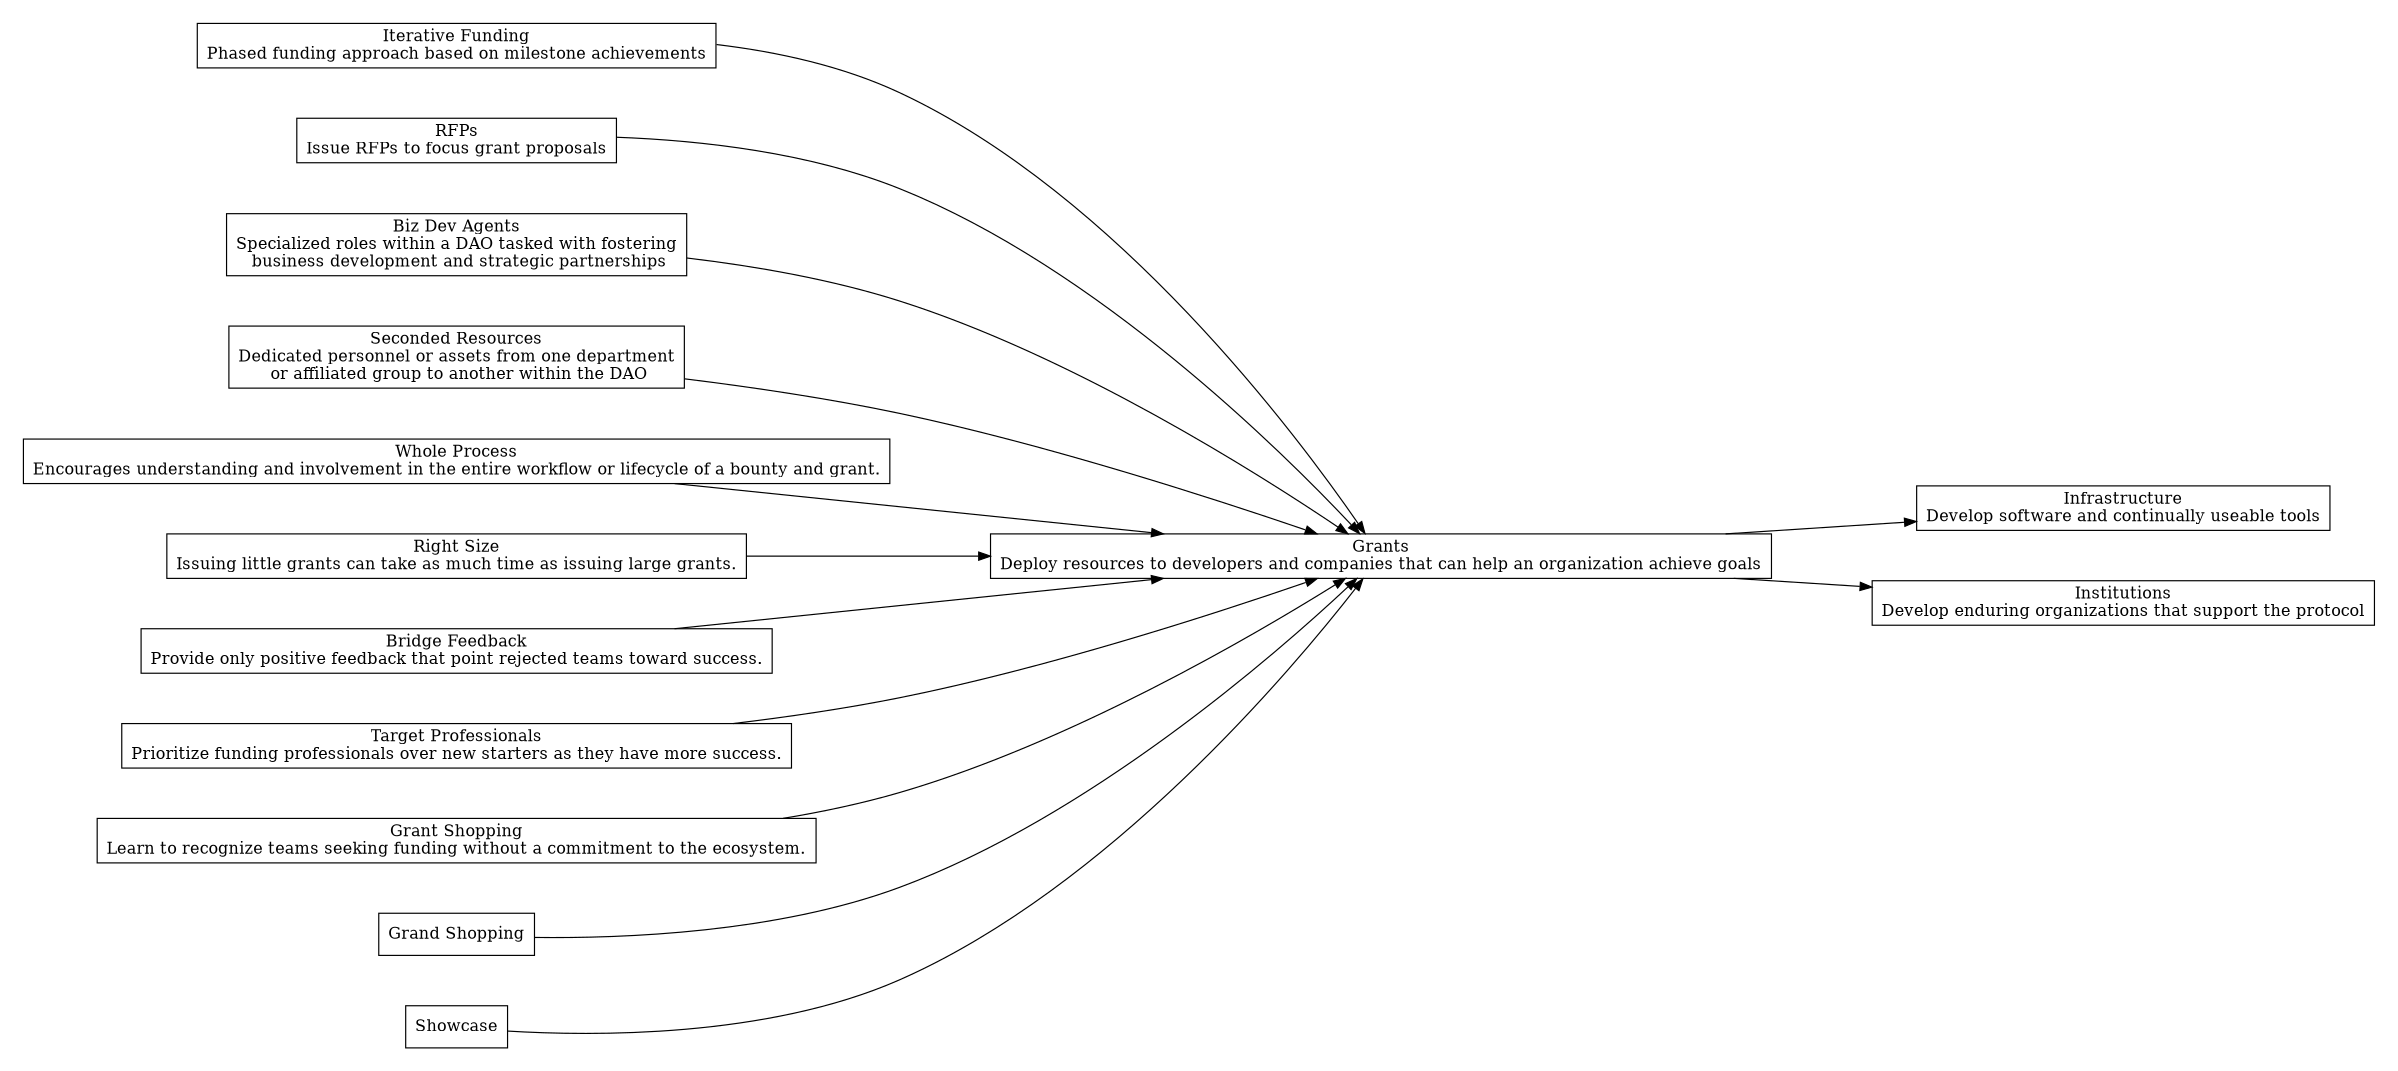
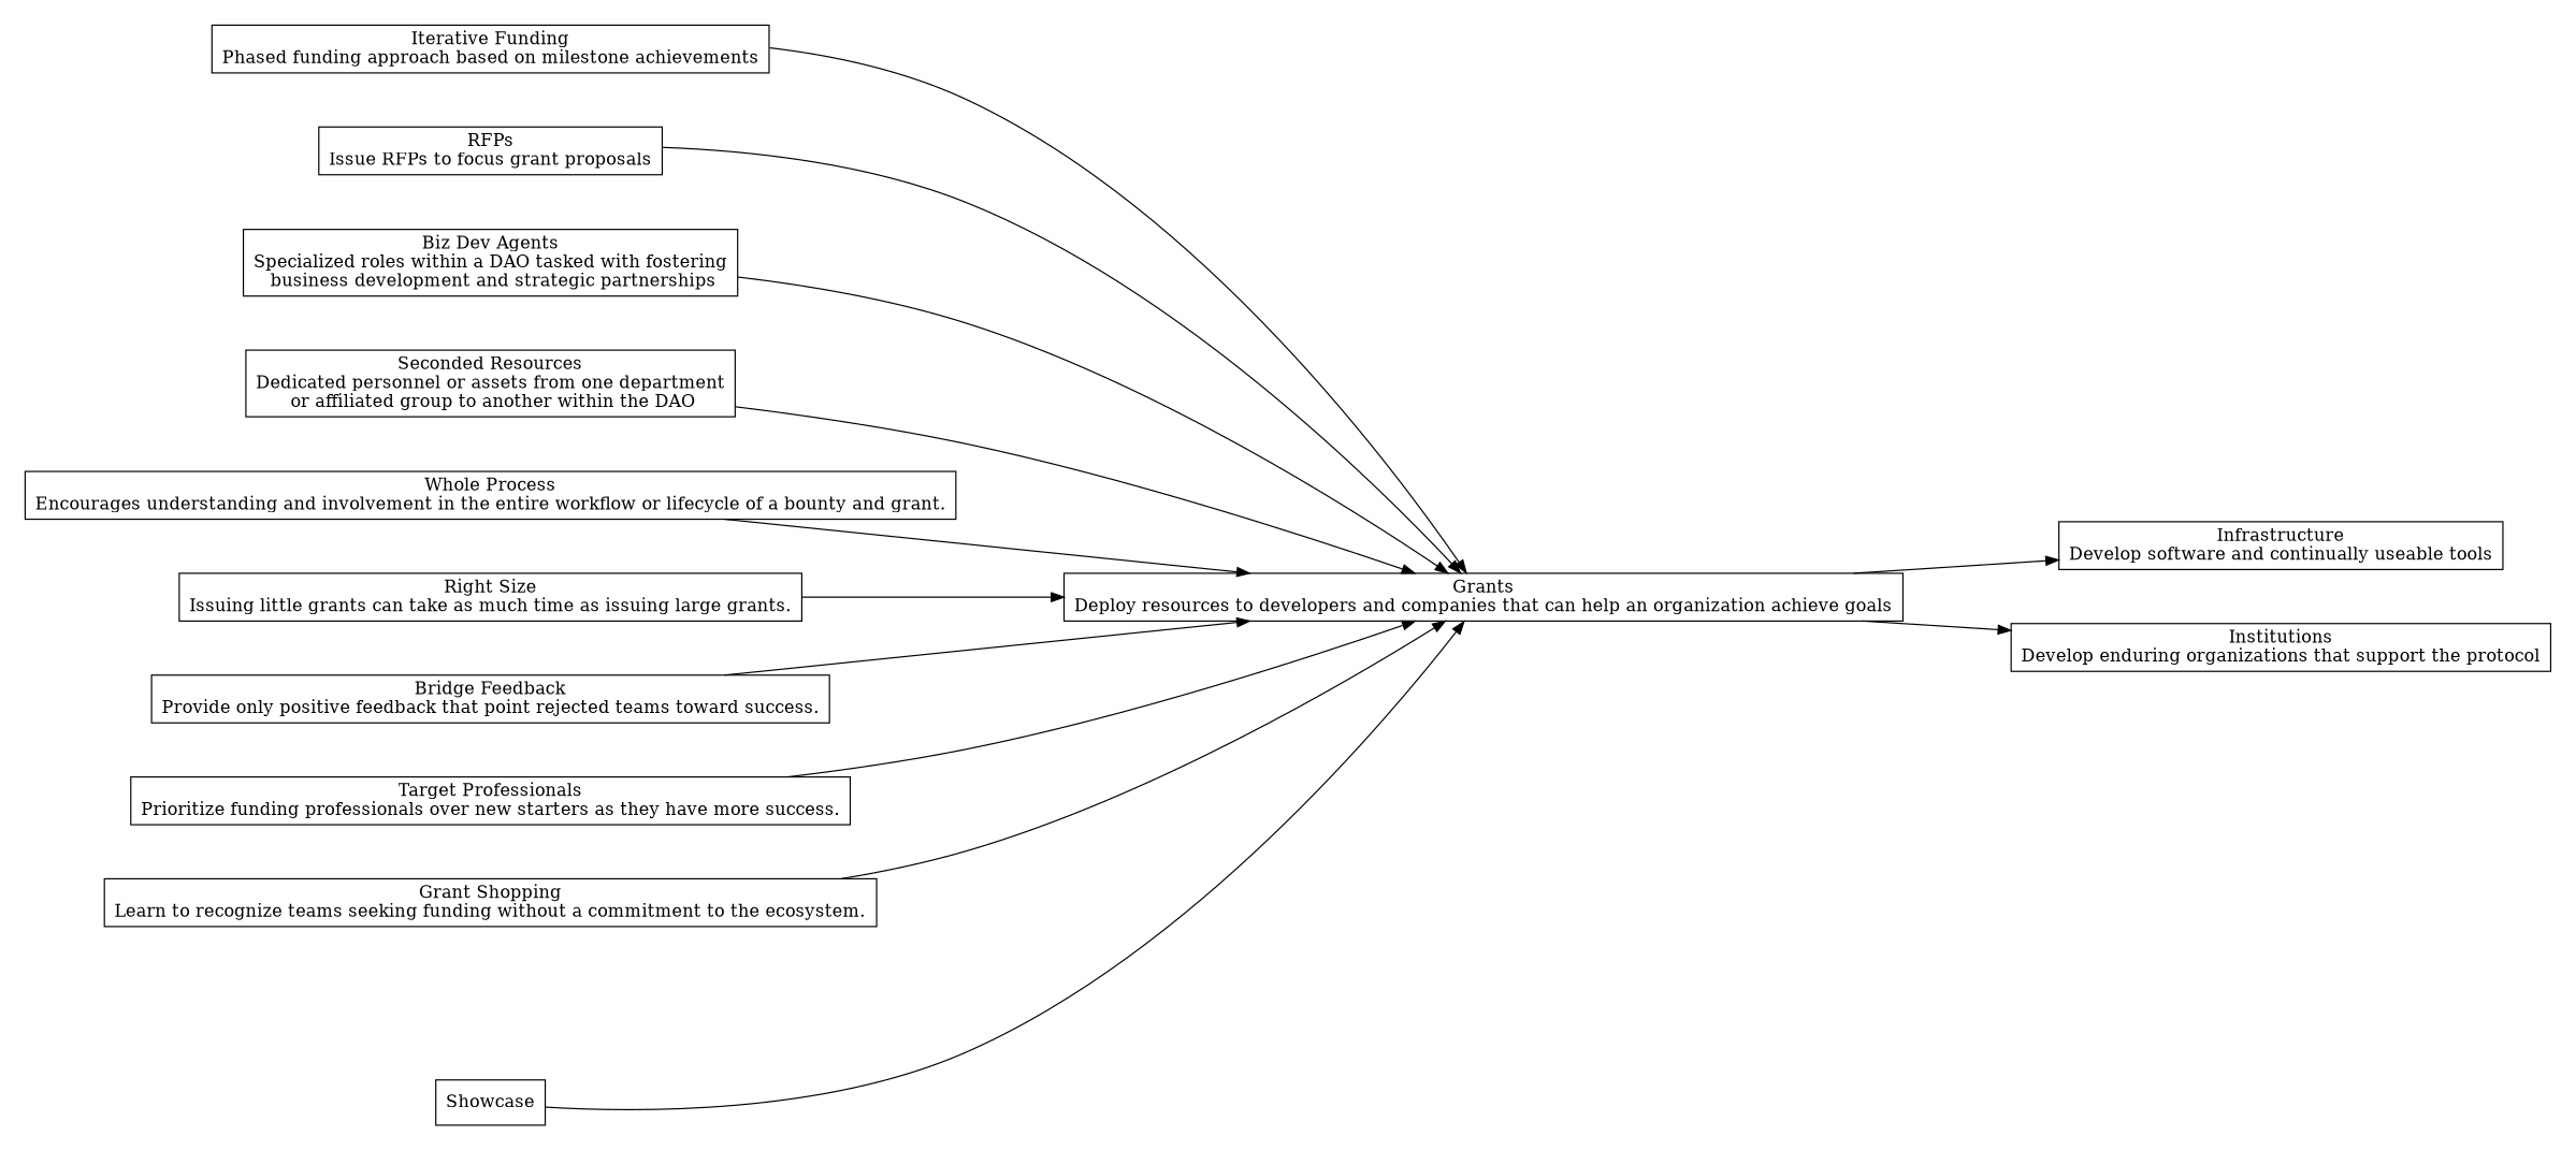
  digraph {
    nodesep=0.6
    rankdir=LR
    ranksep=1.2
    node [shape=box]
    n1 [label="Iterative Funding\nPhased funding approach based on milestone achievements"]
    n2 [label="RFPs\nIssue RFPs to focus grant proposals"]
    n3 [label="Biz Dev Agents\nSpecialized roles within a DAO tasked with fostering\n business development and strategic partnerships"]
    n4 [label="Seconded Resources\nDedicated personnel or assets from one department\n or affiliated group to another within the DAO"]
    n5 [label="Whole Process\nEncourages understanding and involvement in the entire workflow or lifecycle of a bounty and grant."]
    n6 [label="Right Size\nIssuing little grants can take as much time as issuing large grants.\n"]
    n7 [label="Bridge Feedback\nProvide only positive feedback that point rejected teams toward success.\n"]
    n8 [label="Target Professionals\nPrioritize funding professionals over new starters as they have more success.\n"]
    n9 [label="Grant Shopping\nLearn to recognize teams seeking funding without a commitment to the ecosystem.\n"]
-   "Grand Shopping"
    Showcase
    n12 [label="Infrastructure\nDevelop software and continually useable tools"]
    n13 [label="Institutions\nDevelop enduring organizations that support the protocol"]
    n14 [label="Grants\nDeploy resources to developers and companies that can help an organization achieve goals"]
    subgraph cluster_1 {
      rank=max
      style=invis
      n1
      n2
      n3
      n4
      n5
      n6
      n7
      n8
      n9
-     "Grand Shopping"
      Showcase
    }
    subgraph cluster_2 {
      rank=min
      style=invis
      n12
      n13
    }
    n1 -> n14
    n2 -> n14
    n3 -> n14
    n4 -> n14
    n5 -> n14
    n6 -> n14
    n7 -> n14
    n8 -> n14
    n9 -> n14
-   "Grand Shopping" -> n14
    Showcase -> n14
    n14 -> n12
    n14 -> n13
  }
